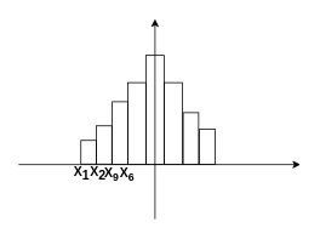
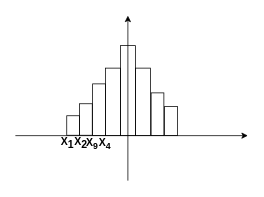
  <mxCell id="0" />
  <mxCell id="1" parent="0" />
  <mxCell id="2" value="" style="endArrow=classic;html=1;" parent="1" edge="1"><mxGeometry width="50" height="50" relative="1" as="geometry"><mxPoint x="170" y="240" as="sourcePoint" /><mxPoint x="170" y="20" as="targetPoint" /></mxGeometry></mxCell>
  <mxCell id="3" value="" style="endArrow=classic;html=1;" parent="1" edge="1"><mxGeometry width="50" height="50" relative="1" as="geometry"><mxPoint x="20" y="180" as="sourcePoint" /><mxPoint x="330" y="180" as="targetPoint" /></mxGeometry></mxCell>
  <mxCell id="4" value="" style="rounded=0;whiteSpace=wrap;html=1;rotation=-90;fillColor=none;" parent="1" vertex="1"><mxGeometry x="110" y="110" width="120" height="20" as="geometry" /></mxCell>
  <mxCell id="5" value="" style="rounded=0;whiteSpace=wrap;html=1;rotation=-90;fillColor=none;" parent="1" vertex="1"><mxGeometry x="145" y="125" width="90" height="20" as="geometry" /></mxCell>
  <mxCell id="6" value="" style="rounded=0;whiteSpace=wrap;html=1;rotation=-90;fillColor=none;" parent="1" vertex="1"><mxGeometry x="105" y="125" width="90" height="20" as="geometry" /></mxCell>
  <mxCell id="7" value="" style="rounded=0;whiteSpace=wrap;html=1;rotation=-90;fillColor=none;aspect=fixed;" parent="1" vertex="1"><mxGeometry x="97" y="137" width="69" height="17" as="geometry" /></mxCell>
  <mxCell id="8" value="" style="rounded=0;whiteSpace=wrap;html=1;rotation=-90;fillColor=none;" parent="1" vertex="1"><mxGeometry x="181" y="143" width="57" height="17" as="geometry" /></mxCell>
  <mxCell id="9" value="" style="rounded=0;whiteSpace=wrap;html=1;rotation=-90;fillColor=none;" parent="1" vertex="1"><mxGeometry x="93" y="150" width="42" height="17" as="geometry" /></mxCell>
  <mxCell id="10" value="" style="rounded=0;whiteSpace=wrap;html=1;rotation=-90;fillColor=none;" parent="1" vertex="1"><mxGeometry x="84" y="158" width="26" height="17" as="geometry" /></mxCell>
  <mxCell id="11" value="" style="rounded=0;whiteSpace=wrap;html=1;rotation=-90;fillColor=none;" parent="1" vertex="1"><mxGeometry x="208" y="152" width="39" height="17" as="geometry" /></mxCell>
  <mxCell id="12" value="X&lt;sub style=&quot;font-size: 14px;&quot;&gt;1&lt;/sub&gt;" style="text;strokeColor=none;fillColor=none;html=1;fontSize=14;fontStyle=1;verticalAlign=middle;align=center;" parent="1" vertex="1"><mxGeometry x="64" y="180" width="50" height="20" as="geometry" /></mxCell>
  <mxCell id="13" value="&lt;font style=&quot;font-size: 14px;&quot;&gt;X&lt;sub style=&quot;font-size: 14px;&quot;&gt;2&lt;/sub&gt;&lt;/font&gt;" style="text;strokeColor=none;fillColor=none;html=1;fontSize=14;fontStyle=1;verticalAlign=middle;align=center;" parent="1" vertex="1"><mxGeometry x="81.5" y="180" width="50" height="20" as="geometry" /></mxCell>
  <mxCell id="14" value="&lt;font style=&quot;font-size: 14px&quot;&gt;X&lt;sub&gt;9&lt;/sub&gt;&lt;/font&gt;" style="text;strokeColor=none;fillColor=none;html=1;fontSize=9;fontStyle=1;verticalAlign=middle;align=center;" parent="1" vertex="1"><mxGeometry x="97" y="180" width="50" height="20" as="geometry" /></mxCell>
- <mxCell id="15" value="&lt;font style=&quot;font-size: 14px&quot;&gt;X&lt;sub&gt;6&lt;/sub&gt;&lt;/font&gt;" style="text;strokeColor=none;fillColor=none;html=1;fontSize=9;fontStyle=1;verticalAlign=middle;align=center;" parent="1" vertex="1"><mxGeometry x="114" y="180" width="50" height="20" as="geometry" /></mxCell>
+ <mxCell id="15" value="&lt;font style=&quot;font-size: 14px&quot;&gt;X&lt;sub&gt;4&lt;/sub&gt;&lt;/font&gt;" style="text;strokeColor=none;fillColor=none;html=1;fontSize=9;fontStyle=1;verticalAlign=middle;align=center;" parent="1" vertex="1"><mxGeometry x="114" y="180" width="50" height="20" as="geometry" /></mxCell>
